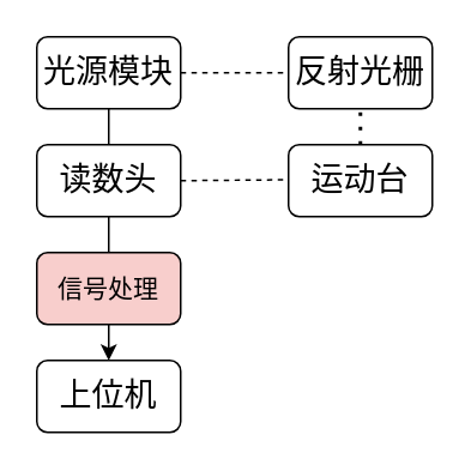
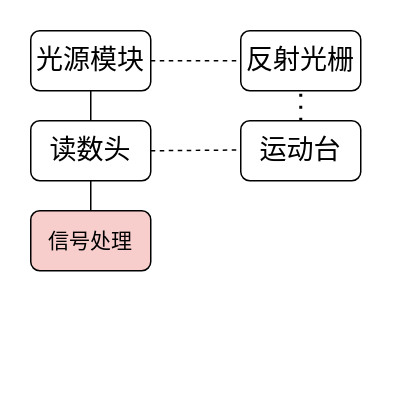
  <mxCell id="0" />
  <mxCell id="1" parent="0" />
  <mxCell id="2" value="&lt;font style=&quot;font-size: 18px&quot;&gt;光源模块&lt;/font&gt;" style="rounded=1;whiteSpace=wrap;html=1;" vertex="1" parent="1"><mxGeometry x="20" y="20" width="80" height="40" as="geometry" /></mxCell>
  <mxCell id="3" value="&lt;font style=&quot;font-size: 18px&quot;&gt;读数头&lt;/font&gt;" style="rounded=1;whiteSpace=wrap;html=1;" vertex="1" parent="1"><mxGeometry x="20" y="80" width="80" height="40" as="geometry" /></mxCell>
  <mxCell id="4" value="&lt;font style=&quot;font-size: 14px&quot;&gt;信号处理&lt;/font&gt;" style="rounded=1;whiteSpace=wrap;html=1;fillColor=#f8cecc;" vertex="1" parent="1"><mxGeometry x="20" y="140" width="80" height="40" as="geometry" /></mxCell>
- <mxCell id="5" value="&lt;font style=&quot;font-size: 18px&quot;&gt;上位机&lt;/font&gt;" style="rounded=1;whiteSpace=wrap;html=1;" vertex="1" parent="1"><mxGeometry x="20" y="200" width="80" height="40" as="geometry" /></mxCell>
  <mxCell id="6" value="&lt;span style=&quot;font-size: 18px&quot;&gt;反射光栅&lt;/span&gt;" style="rounded=1;whiteSpace=wrap;html=1;" vertex="1" parent="1"><mxGeometry x="160" y="20" width="80" height="40" as="geometry" /></mxCell>
  <mxCell id="7" value="&lt;span style=&quot;font-size: 18px&quot;&gt;运动台&lt;/span&gt;" style="rounded=1;whiteSpace=wrap;html=1;" vertex="1" parent="1"><mxGeometry x="160" y="80" width="80" height="40" as="geometry" /></mxCell>
  <mxCell id="8" value="" style="endArrow=none;dashed=1;html=1;rounded=0;fontSize=18;exitX=1;exitY=0.5;exitDx=0;exitDy=0;entryX=0;entryY=0.5;entryDx=0;entryDy=0;" edge="1" parent="1" source="2" target="6"><mxGeometry width="50" height="50" relative="1" as="geometry"><mxPoint x="250" y="250" as="sourcePoint" /><mxPoint x="300" y="200" as="targetPoint" /></mxGeometry></mxCell>
  <mxCell id="9" value="" style="endArrow=none;dashed=1;html=1;rounded=0;fontSize=18;entryX=0;entryY=0.5;entryDx=0;entryDy=0;" edge="1" parent="1"><mxGeometry width="50" height="50" relative="1" as="geometry"><mxPoint x="100" y="100" as="sourcePoint" /><mxPoint x="160" y="99.5" as="targetPoint" /></mxGeometry></mxCell>
  <mxCell id="10" value="" style="endArrow=none;dashed=0;html=1;rounded=0;fontSize=18;entryX=0.5;entryY=1;entryDx=0;entryDy=0;exitX=0.5;exitY=0;exitDx=0;exitDy=0;" edge="1" parent="1" source="3" target="2"><mxGeometry width="50" height="50" relative="1" as="geometry"><mxPoint x="250" y="250" as="sourcePoint" /><mxPoint x="300" y="200" as="targetPoint" /></mxGeometry></mxCell>
  <mxCell id="11" value="" style="endArrow=none;dashed=1;html=1;dashPattern=1 3;strokeWidth=2;rounded=0;fontSize=18;entryX=0.5;entryY=1;entryDx=0;entryDy=0;exitX=0.5;exitY=0;exitDx=0;exitDy=0;" edge="1" parent="1" source="7" target="6"><mxGeometry width="50" height="50" relative="1" as="geometry"><mxPoint x="250" y="250" as="sourcePoint" /><mxPoint x="300" y="200" as="targetPoint" /></mxGeometry></mxCell>
  <mxCell id="12" value="" style="endArrow=none;html=1;rounded=0;fontSize=18;exitX=0.5;exitY=1;exitDx=0;exitDy=0;entryX=0.5;entryY=0;entryDx=0;entryDy=0;" edge="1" parent="1" source="3" target="4"><mxGeometry width="50" height="50" relative="1" as="geometry"><mxPoint x="250" y="250" as="sourcePoint" /><mxPoint x="300" y="200" as="targetPoint" /></mxGeometry></mxCell>
- <mxCell id="13" value="" style="endArrow=classic;html=1;rounded=0;fontSize=18;exitX=0.5;exitY=1;exitDx=0;exitDy=0;entryX=0.5;entryY=0;entryDx=0;entryDy=0;" edge="1" parent="1" source="4" target="5"><mxGeometry width="50" height="50" relative="1" as="geometry"><mxPoint x="250" y="250" as="sourcePoint" /><mxPoint x="300" y="200" as="targetPoint" /></mxGeometry></mxCell>
